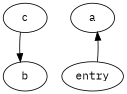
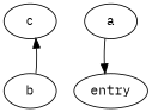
  digraph {
    fontname="IBM Plex Mono"
    node [fontname="IBM Plex Mono"]
    edge [fontname="IBM Plex Mono"]
    n1 [label=c]
    n2 [label=a]
    n3 [label=b]
    n4 [label=entry]
    subgraph sub_1 {
      n1
      n2
      n3
      n4
    }
    subgraph sub_2 {
    }
-   n1 -> n3
-   n4 -> n2
+   n3 -> n1
+   n2 -> n4
  }
